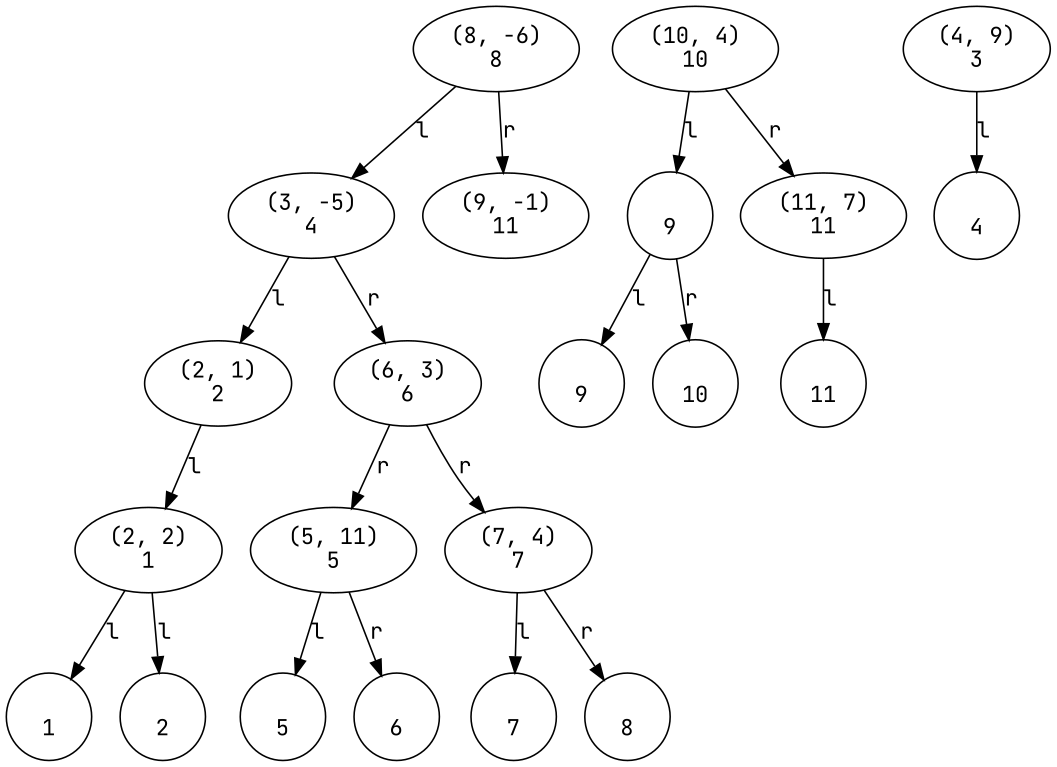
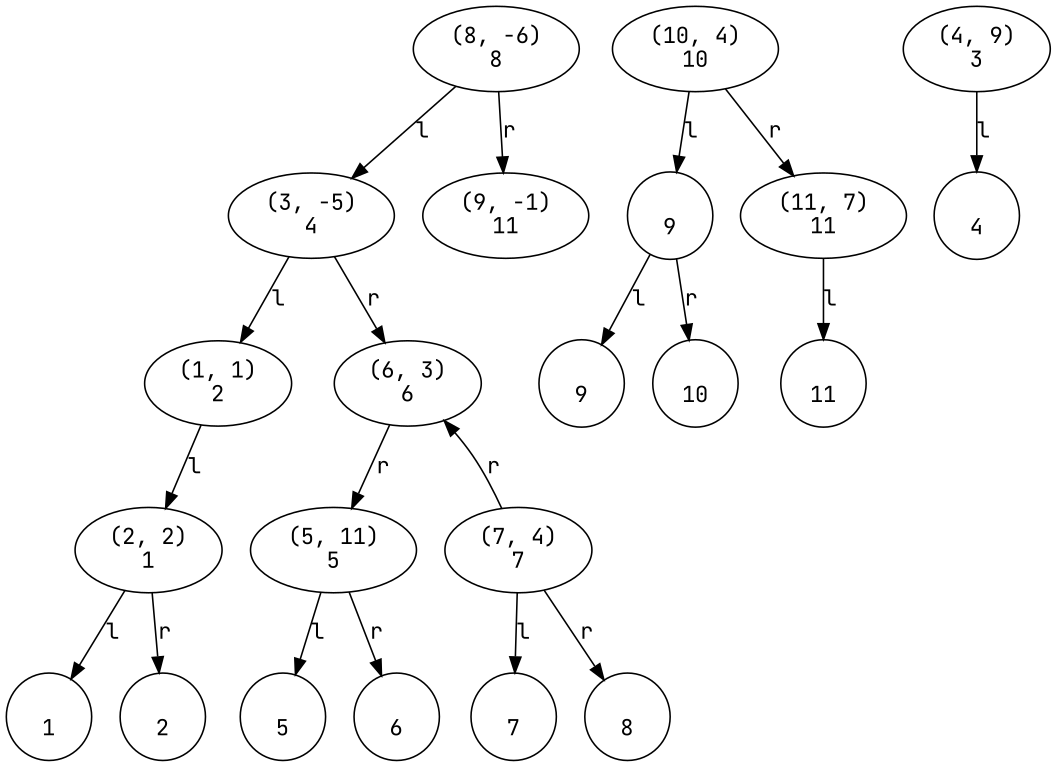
  digraph {
    fontname="JetBrains Mono"
    node [fontname="JetBrains Mono"]
    edge [fontname="JetBrains Mono"]
    n1 [label="(8, -6)\n8"]
    n2 [label="(3, -5)\n4"]
    n3 [label="(9, -1)\n11"]
-   n4 [label="(2, 1)\n2"]
+   n4 [label="(1, 1)\n2"]
    n5 [label="(6, 3)\n6"]
    n6 [label="(2, 2)\n1"]
    n7 [label="(5, 11)\n5"]
    n8 [label="(7, 4)\n7"]
    n9 [label="(10, 4)\n10"]
    n10 [label="\n9"]
    n11 [label="(11, 7)\n11"]
    n12 [label="\n9"]
    n13 [label="\n10"]
    n14 [label="\n11"]
    n15 [label="\n1"]
    n16 [label="\n2"]
    n17 [label="(4, 9)\n3"]
    n18 [label="\n4"]
    n19 [label="\n5"]
    n20 [label="\n6"]
    n21 [label="\n7"]
    n22 [label="\n8"]
    n1 -> n2 [label=l]
    n1 -> n3 [label=r]
    n2 -> n4 [label=l]
    n2 -> n5 [label=r]
    n4 -> n6 [label=l]
    n5 -> n7 [label=r]
-   n5 -> n8 [label=r]
+   n8 -> n5 [label=r]
    n6 -> n15 [label=l]
-   n6 -> n16 [label=l]
+   n6 -> n16 [label=r]
    n7 -> n19 [label=l]
    n7 -> n20 [label=r]
    n8 -> n21 [label=l]
    n8 -> n22 [label=r]
    n9 -> n10 [label=l]
    n9 -> n11 [label=r]
    n10 -> n12 [label=l]
    n10 -> n13 [label=r]
    n11 -> n14 [label=l]
    n17 -> n18 [label=l]
  }
